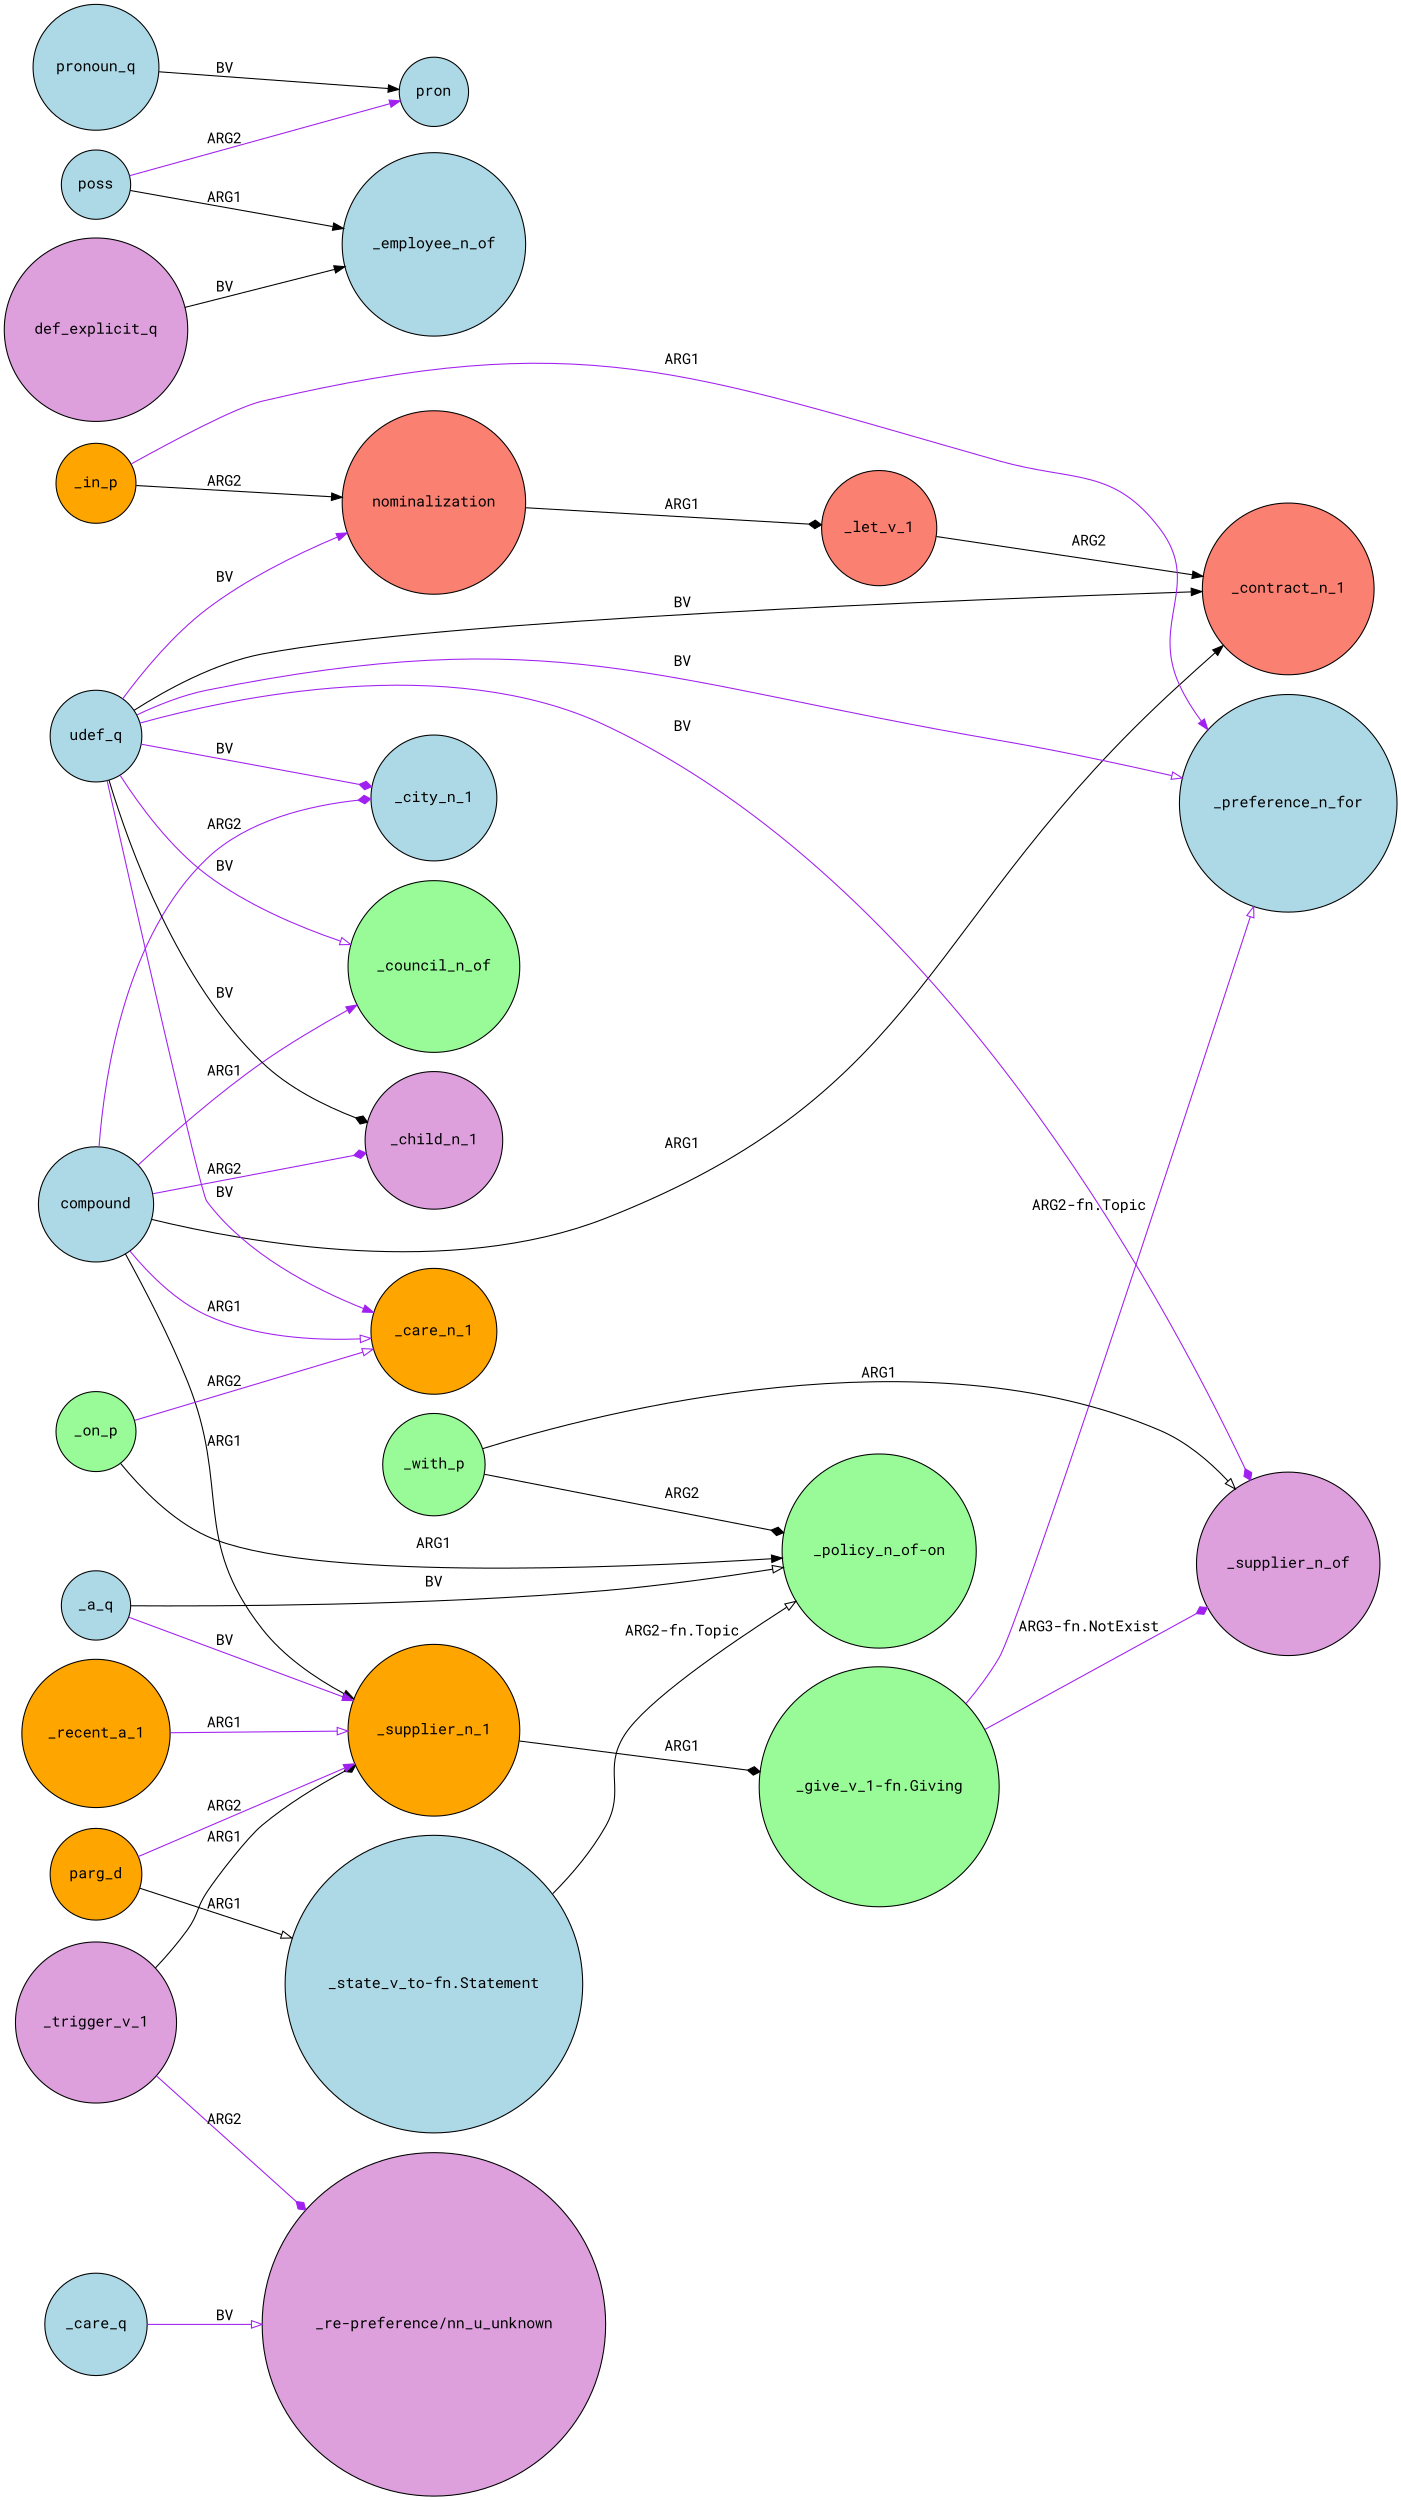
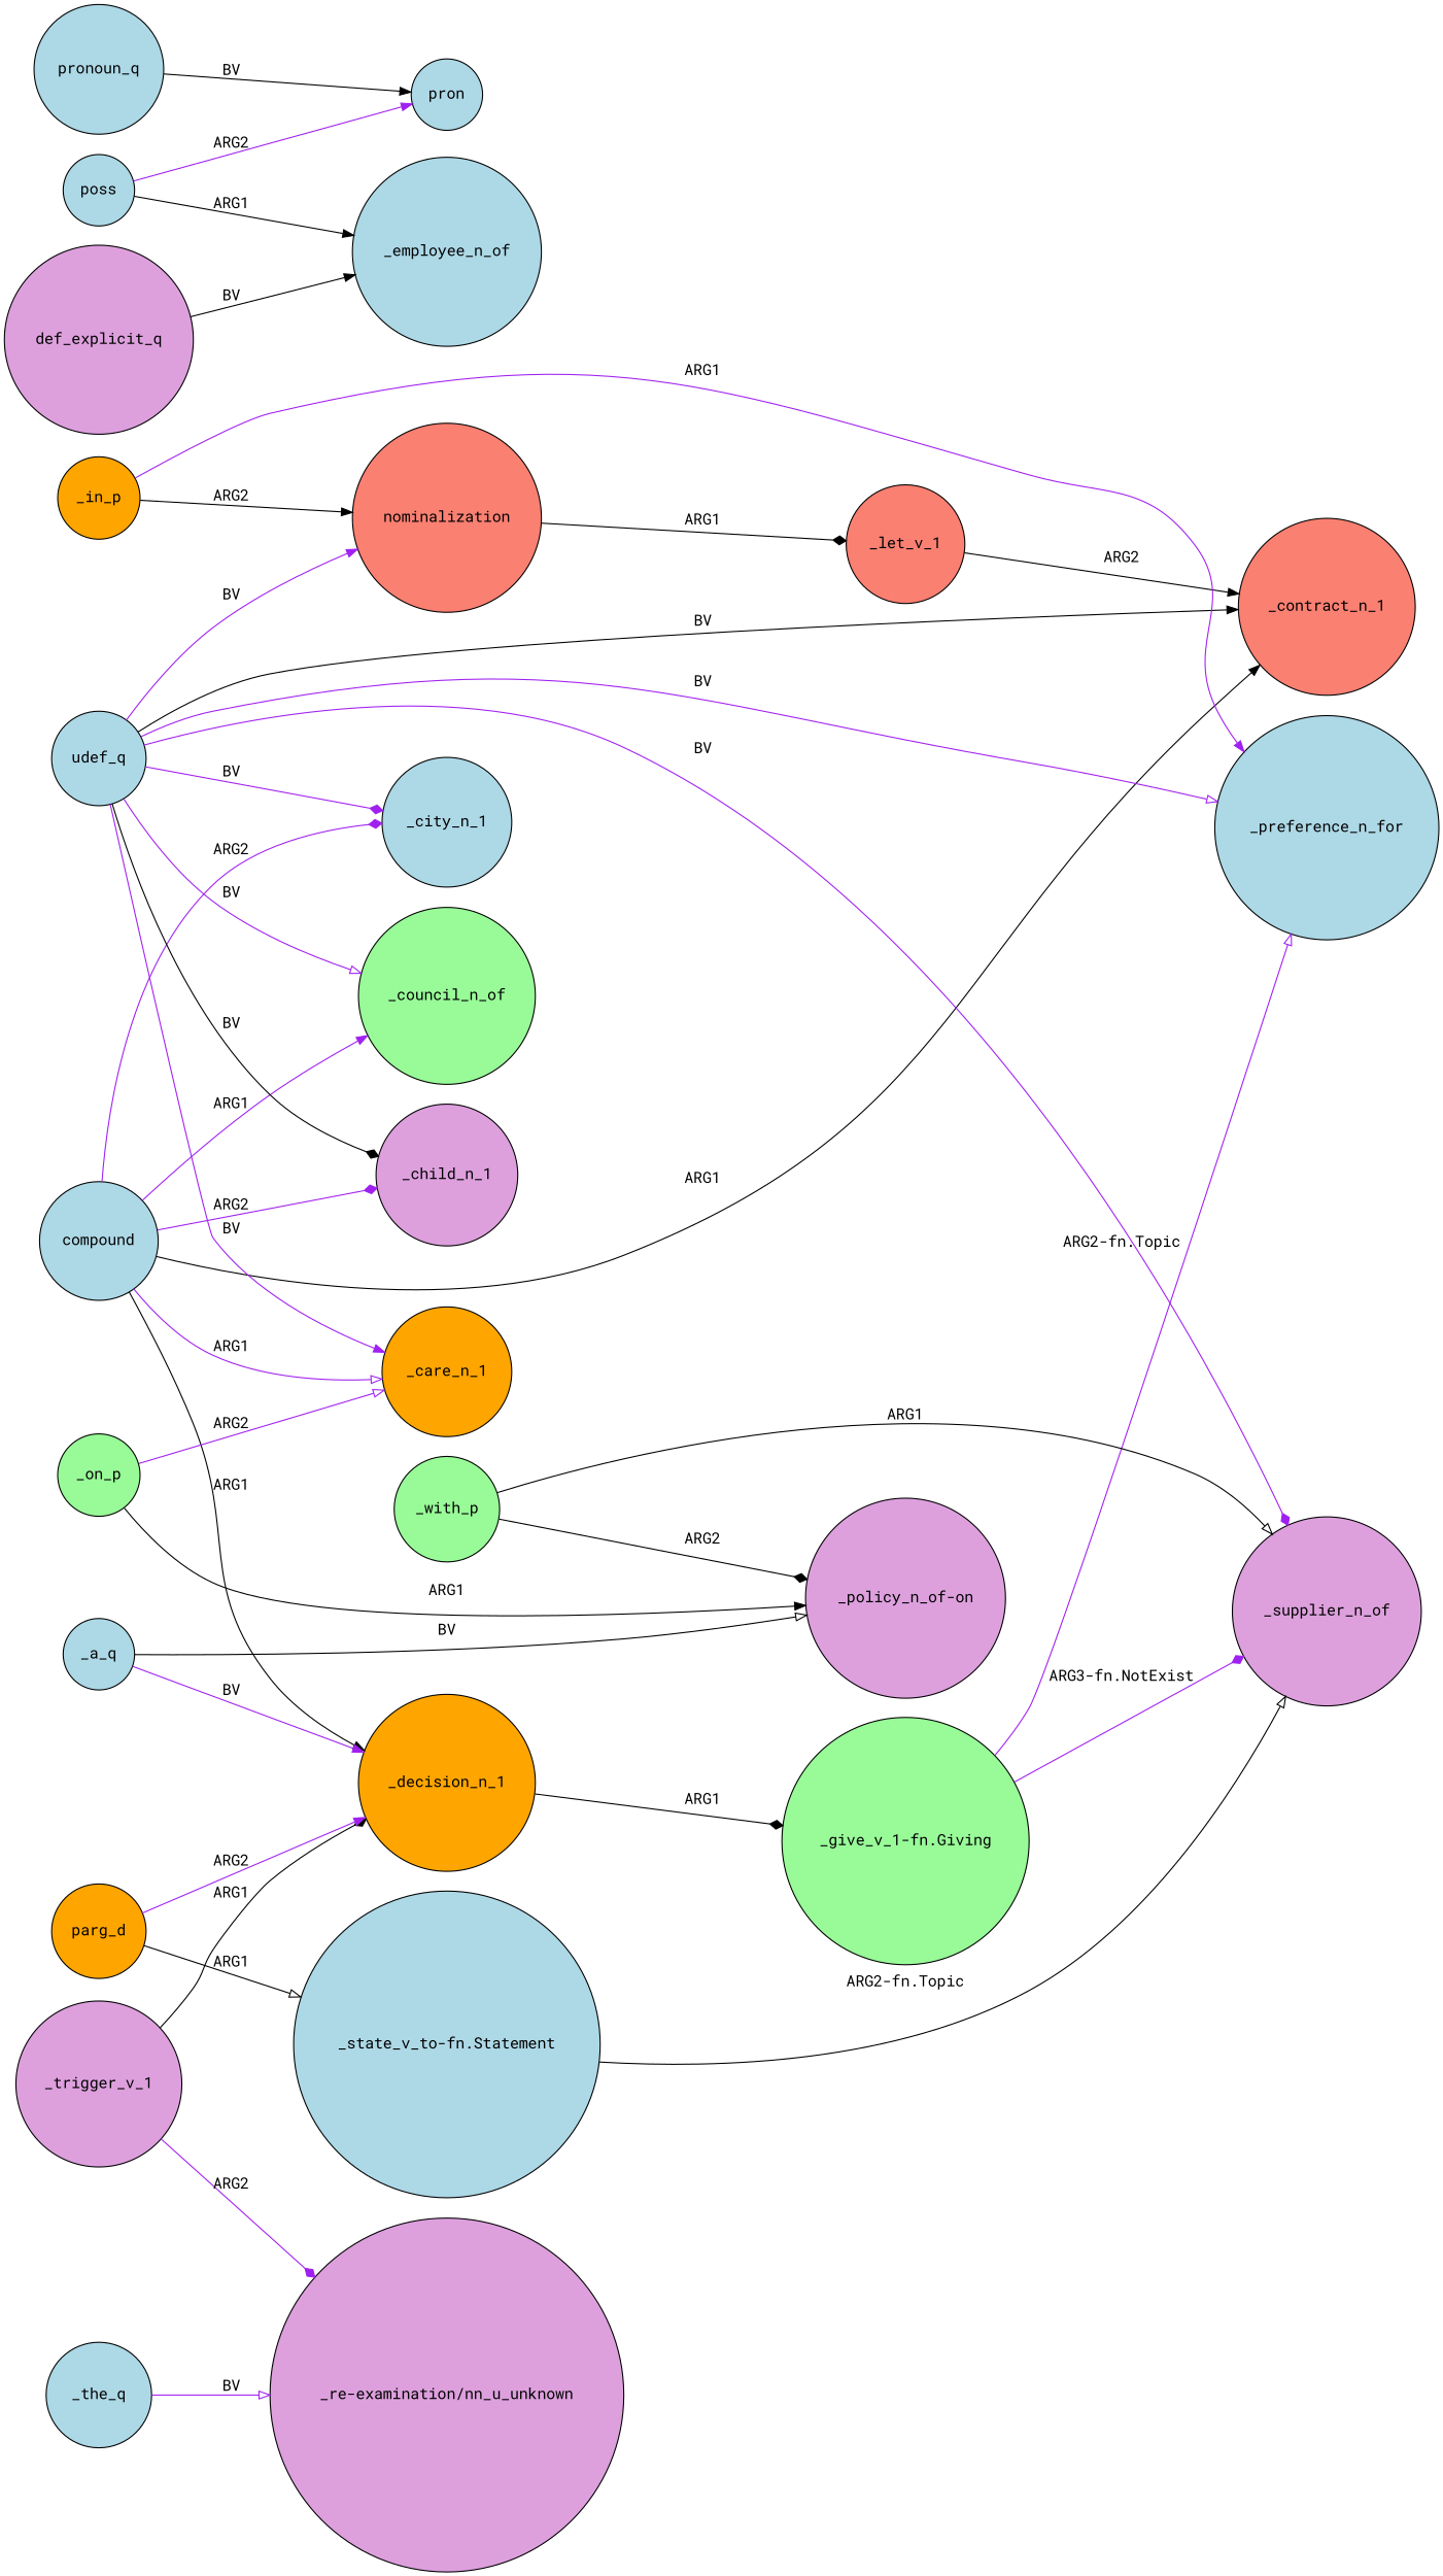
  digraph {
    fontname="Roboto Mono"
    rankdir=LR
    node [fillcolor=lightblue fontname="Roboto Mono" shape=circle style=filled]
    edge [arrowhead=normal color=purple fontname="Roboto Mono"]
-   _decision_n_1 [fillcolor=orange label=_supplier_n_1]
+   _decision_n_1 [fillcolor=orange]
    compound
    _care_n_1 [fillcolor=orange]
    _child_n_1 [fillcolor=plum]
    _council_n_of [fillcolor=palegreen]
    _contract_n_1 [fillcolor=salmon]
    _city_n_1
    "_give_v_1-fn.Giving" [fillcolor=palegreen]
    _supplier_n_of [fillcolor=plum]
    _preference_n_for
    _on_p [fillcolor=palegreen]
-   "_policy_n_of-on" [fillcolor=palegreen]
+   "_policy_n_of-on" [fillcolor=plum]
    _trigger_v_1 [fillcolor=plum]
-   "_re-examination/nn_u_unknown" [fillcolor=plum label="_re-preference/nn_u_unknown"]
+   "_re-examination/nn_u_unknown" [fillcolor=plum]
    udef_q
    nominalization [fillcolor=salmon]
    _let_v_1 [fillcolor=salmon]
    poss
    pron
    _employee_n_of
    _with_p [fillcolor=palegreen]
    _a_q
    "_state_v_to-fn.Statement"
    _in_p [fillcolor=orange]
    def_explicit_q [fillcolor=plum]
    pronoun_q
    parg_d [fillcolor=orange]
-   _recent_a_1 [fillcolor=orange]
-   _the_q [label=_care_q]
+   _the_q
    _decision_n_1 -> "_give_v_1-fn.Giving" [arrowhead=diamond color=black label=ARG1]
    compound -> _decision_n_1 [color=black label=ARG1]
    compound -> _care_n_1 [arrowhead=onormal label=ARG1]
    compound -> _child_n_1 [arrowhead=diamond label=ARG2]
    compound -> _council_n_of [label=ARG1]
    compound -> _contract_n_1 [color=black label=ARG1]
    compound -> _city_n_1 [arrowhead=diamond label=ARG2]
    "_give_v_1-fn.Giving" -> _supplier_n_of [arrowhead=diamond label="ARG3-fn.NotExist"]
    "_give_v_1-fn.Giving" -> _preference_n_for [arrowhead=onormal label="ARG2-fn.Topic"]
    _on_p -> _care_n_1 [arrowhead=onormal label=ARG2]
    _on_p -> "_policy_n_of-on" [color=black label=ARG1]
    _trigger_v_1 -> _decision_n_1 [arrowhead=diamond color=black label=ARG1]
    _trigger_v_1 -> "_re-examination/nn_u_unknown" [arrowhead=diamond label=ARG2]
    udef_q -> _care_n_1 [label=BV]
    udef_q -> _child_n_1 [arrowhead=diamond color=black label=BV]
    udef_q -> _council_n_of [arrowhead=onormal label=BV]
    udef_q -> _contract_n_1 [color=black label=BV]
    udef_q -> _city_n_1 [arrowhead=diamond label=BV]
    udef_q -> _supplier_n_of [arrowhead=diamond label=BV]
    udef_q -> _preference_n_for [arrowhead=onormal label=BV]
    udef_q -> nominalization [label=BV]
    nominalization -> _let_v_1 [arrowhead=diamond color=black label=ARG1]
    _let_v_1 -> _contract_n_1 [color=black label=ARG2]
    poss -> pron [label=ARG2]
    poss -> _employee_n_of [color=black label=ARG1]
    _with_p -> _supplier_n_of [arrowhead=onormal color=black label=ARG1]
    _with_p -> "_policy_n_of-on" [arrowhead=diamond color=black label=ARG2]
    _a_q -> _decision_n_1 [label=BV]
    _a_q -> "_policy_n_of-on" [arrowhead=onormal color=black label=BV]
-   "_state_v_to-fn.Statement" -> "_policy_n_of-on" [arrowhead=onormal color=black label="ARG2-fn.Topic"]
+   "_state_v_to-fn.Statement" -> _supplier_n_of [arrowhead=onormal color=black label="ARG2-fn.Topic"]
    _in_p -> _preference_n_for [label=ARG1]
    _in_p -> nominalization [color=black label=ARG2]
    def_explicit_q -> _employee_n_of [color=black label=BV]
    pronoun_q -> pron [color=black label=BV]
    parg_d -> _decision_n_1 [label=ARG2]
    parg_d -> "_state_v_to-fn.Statement" [arrowhead=onormal color=black label=ARG1]
-   _recent_a_1 -> _decision_n_1 [arrowhead=onormal label=ARG1]
    _the_q -> "_re-examination/nn_u_unknown" [arrowhead=onormal label=BV]
  }
